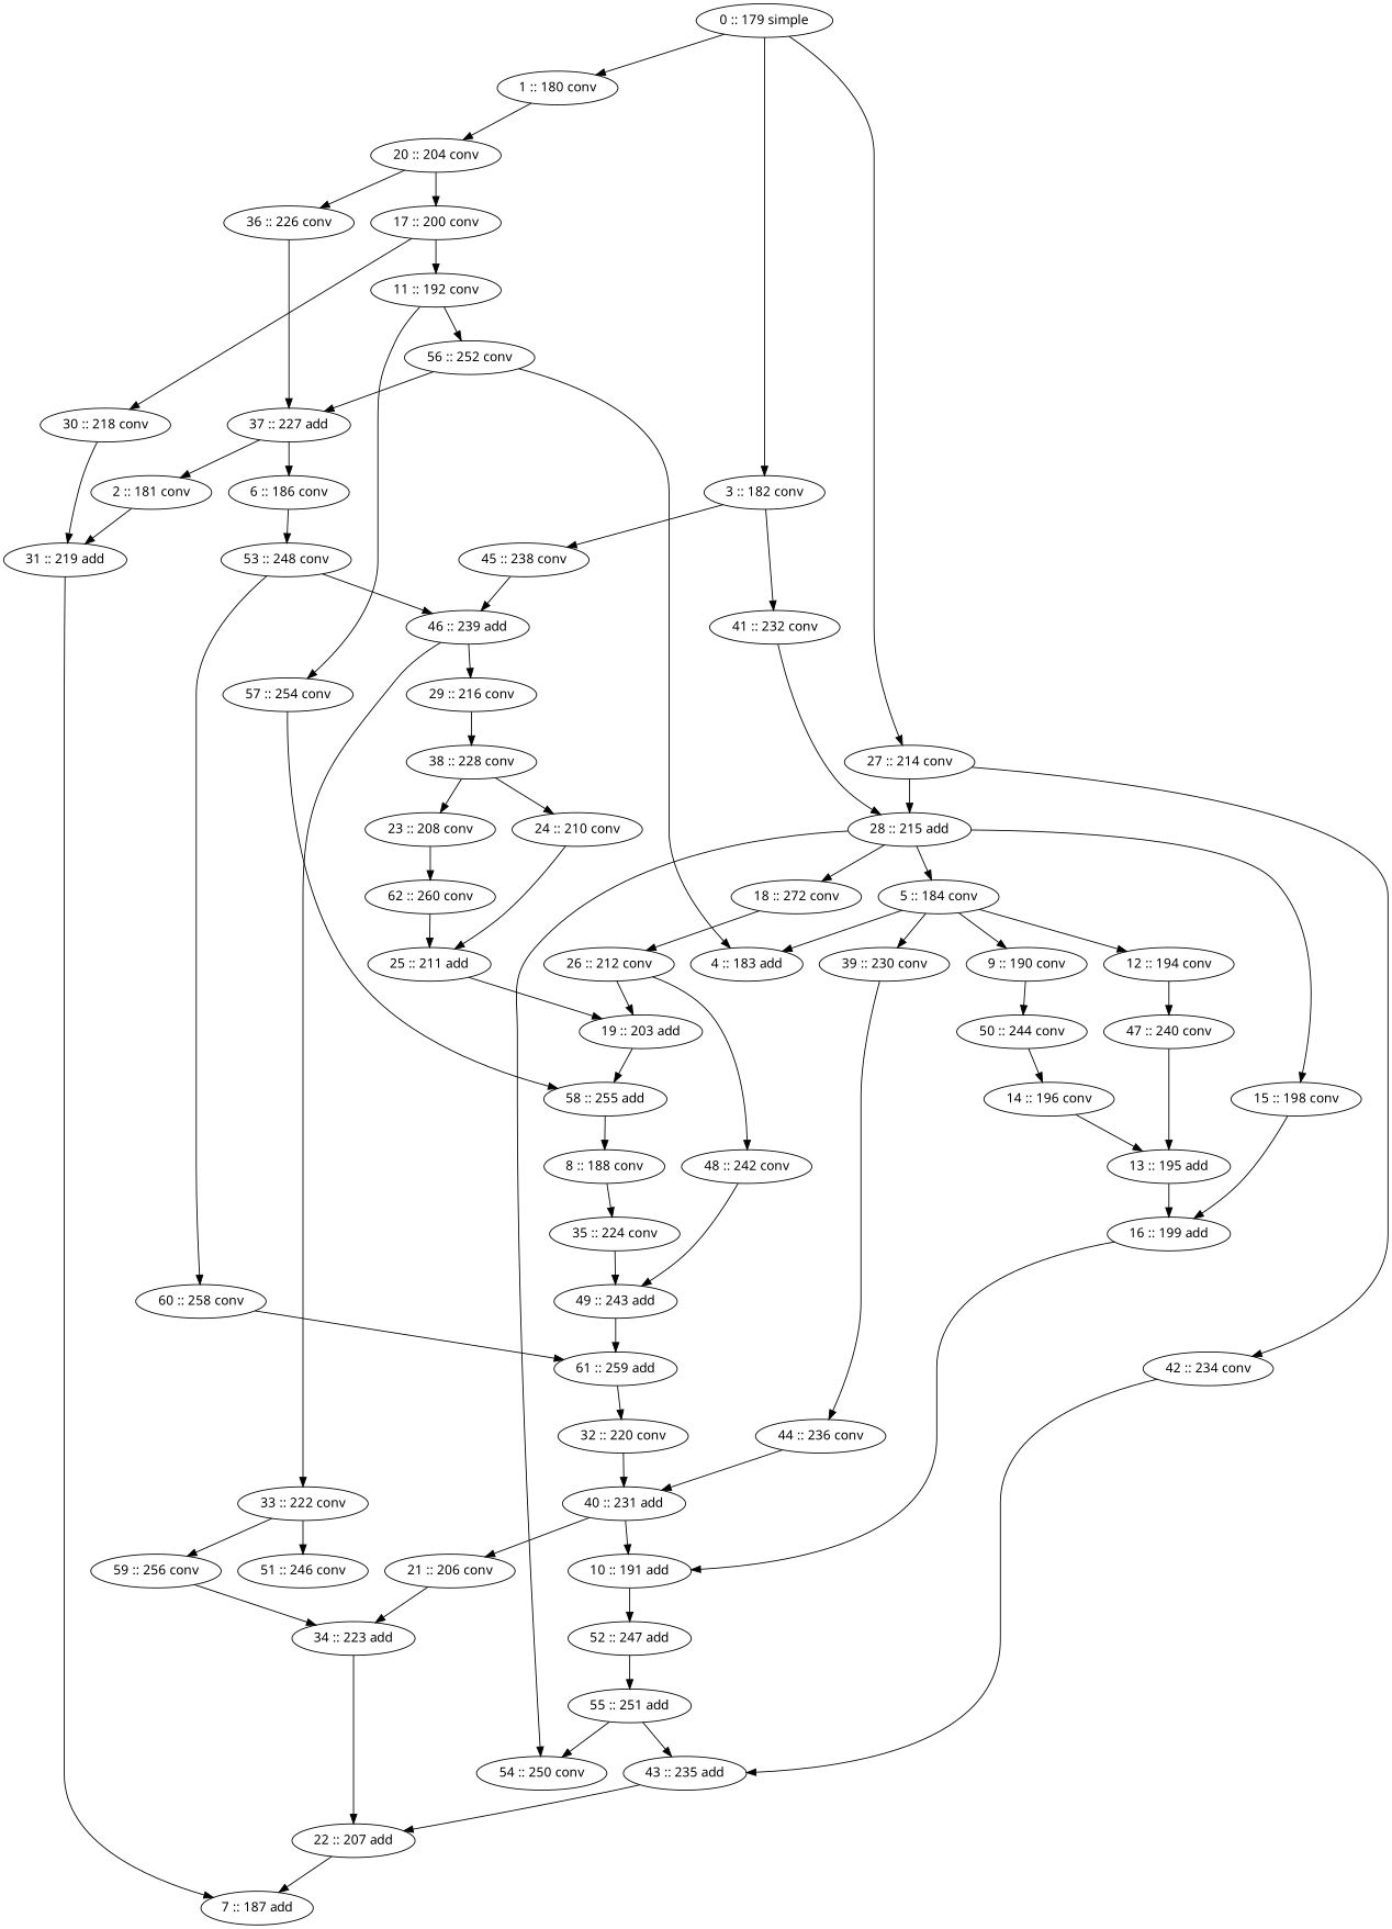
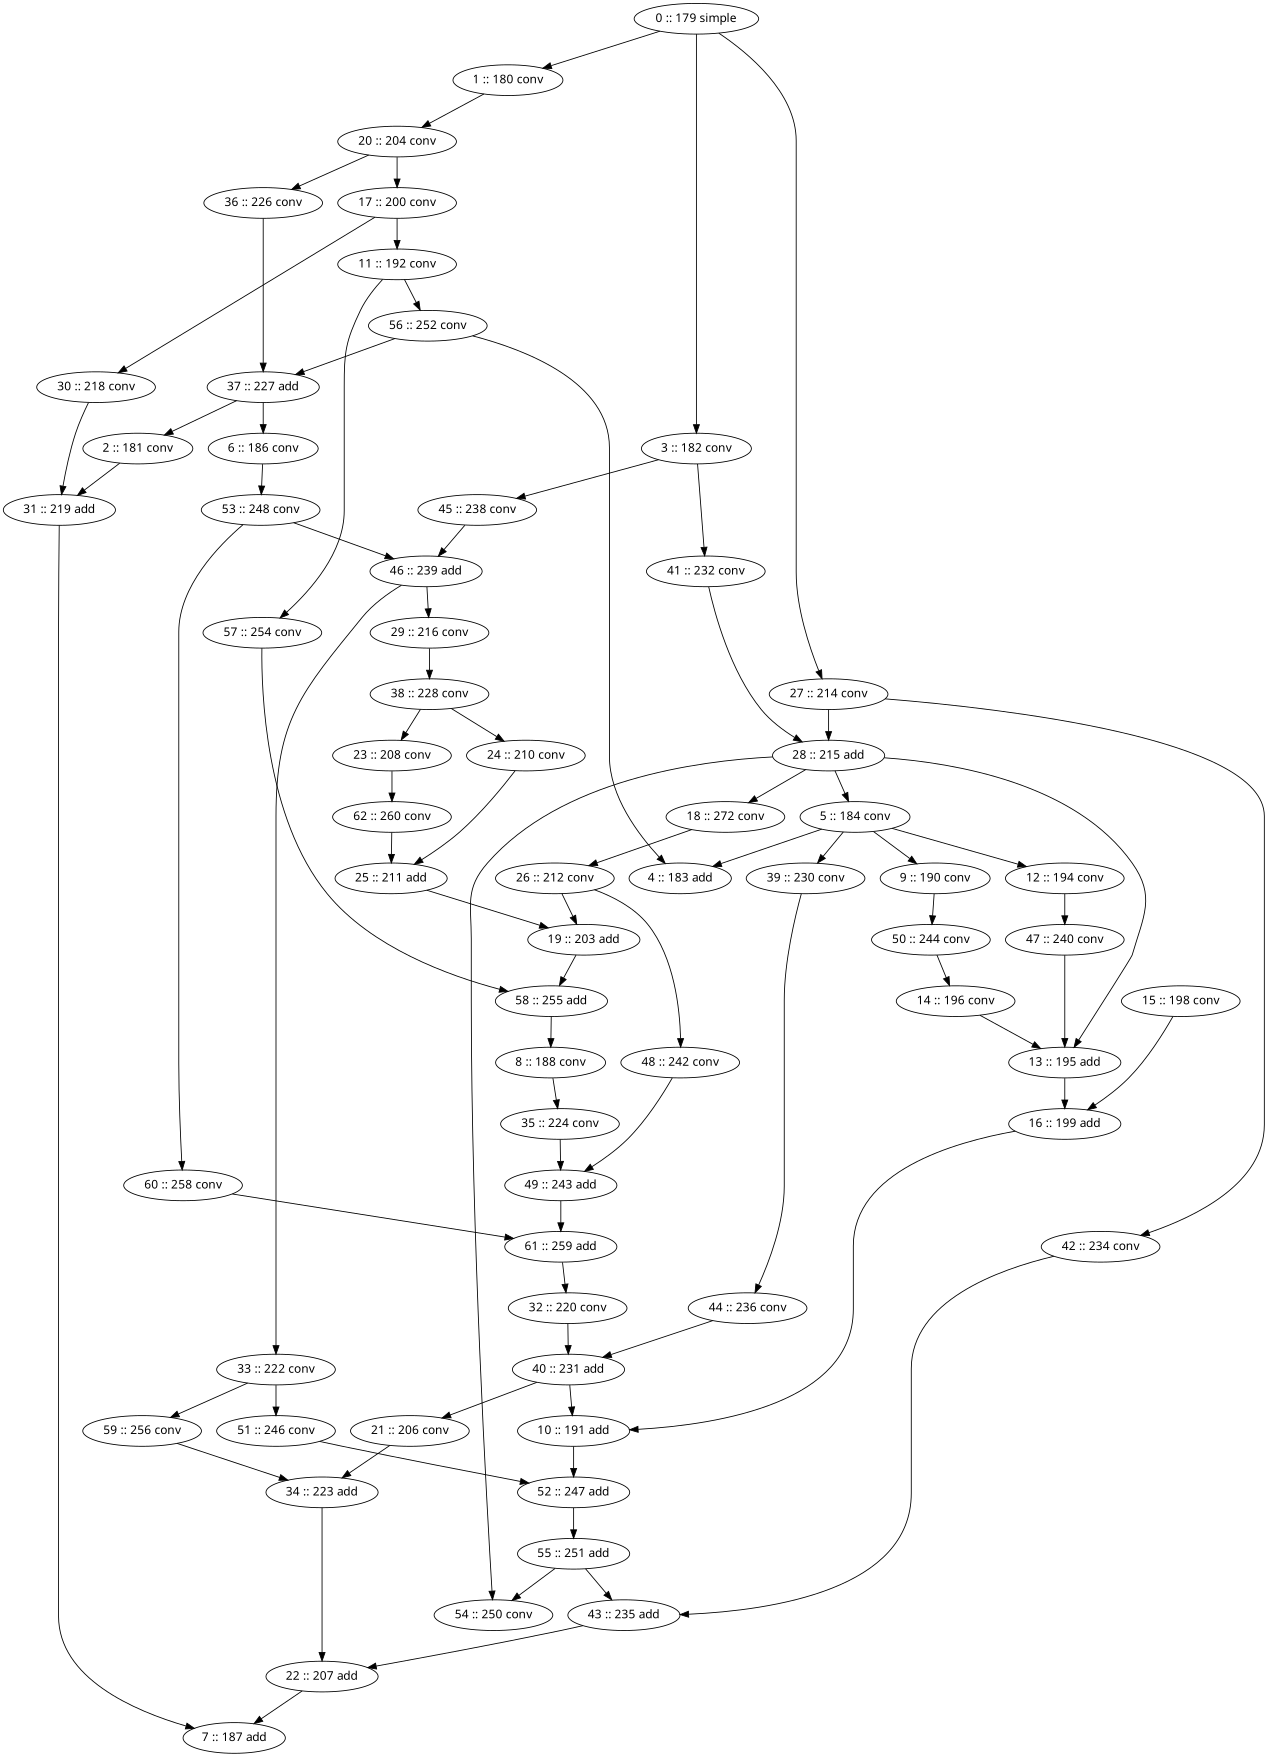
  digraph {
    fontname="Noto Sans"
    node [fontname="Noto Sans"]
    edge [fontname="Noto Sans"]
    n1 [label="0 :: 179 simple"]
    n2 [label="1 :: 180 conv"]
    n3 [label="3 :: 182 conv"]
    n4 [label="27 :: 214 conv"]
    n5 [label="20 :: 204 conv"]
    n6 [label="41 :: 232 conv"]
    n7 [label="45 :: 238 conv"]
    n8 [label="28 :: 215 add"]
    n9 [label="42 :: 234 conv"]
    n10 [label="17 :: 200 conv"]
    n11 [label="36 :: 226 conv"]
    n12 [label="2 :: 181 conv"]
    n13 [label="31 :: 219 add"]
    n14 [label="7 :: 187 add"]
    n15 [label="46 :: 239 add"]
    n16 [label="4 :: 183 add"]
    n17 [label="37 :: 227 add"]
    n18 [label="6 :: 186 conv"]
    n19 [label="5 :: 184 conv"]
    n20 [label="9 :: 190 conv"]
    n21 [label="12 :: 194 conv"]
    n22 [label="39 :: 230 conv"]
    n23 [label="50 :: 244 conv"]
    n24 [label="47 :: 240 conv"]
    n25 [label="44 :: 236 conv"]
    n26 [label="53 :: 248 conv"]
    n27 [label="60 :: 258 conv"]
    n28 [label="8 :: 188 conv"]
    n29 [label="35 :: 224 conv"]
    n30 [label="49 :: 243 add"]
    n31 [label="14 :: 196 conv"]
    n32 [label="10 :: 191 add"]
    n33 [label="52 :: 247 add"]
    n34 [label="55 :: 251 add"]
    n35 [label="11 :: 192 conv"]
    n36 [label="56 :: 252 conv"]
    n37 [label="57 :: 254 conv"]
    n38 [label="58 :: 255 add"]
    n39 [label="13 :: 195 add"]
    n40 [label="16 :: 199 add"]
    n41 [label="15 :: 198 conv"]
    n42 [label="30 :: 218 conv"]
    n43 [label="18 :: 272 conv"]
    n44 [label="26 :: 212 conv"]
    n45 [label="19 :: 203 add"]
    n46 [label="48 :: 242 conv"]
    n47 [label="21 :: 206 conv"]
    n48 [label="34 :: 223 add"]
    n49 [label="22 :: 207 add"]
    n50 [label="23 :: 208 conv"]
    n51 [label="62 :: 260 conv"]
    n52 [label="25 :: 211 add"]
    n53 [label="24 :: 210 conv"]
    n54 [label="54 :: 250 conv"]
    n55 [label="43 :: 235 add"]
    n56 [label="29 :: 216 conv"]
    n57 [label="38 :: 228 conv"]
    n58 [label="32 :: 220 conv"]
    n59 [label="40 :: 231 add"]
    n60 [label="33 :: 222 conv"]
    n61 [label="59 :: 256 conv"]
    n62 [label="51 :: 246 conv"]
    n63 [label="61 :: 259 add"]
    n1 -> n2
    n1 -> n3
    n1 -> n4
    n2 -> n5
    n3 -> n6
    n3 -> n7
    n4 -> n8
    n4 -> n9
    n5 -> n10
    n5 -> n11
    n6 -> n8
    n7 -> n15
    n8 -> n19
-   n8 -> n41
+   n8 -> n39
    n8 -> n43
    n8 -> n54
    n9 -> n55
    n10 -> n35
    n10 -> n42
    n11 -> n17
    n12 -> n13
    n13 -> n14
    n15 -> n56
    n15 -> n60
    n17 -> n12
    n17 -> n18
    n18 -> n26
    n19 -> n16
    n19 -> n20
    n19 -> n21
    n19 -> n22
    n20 -> n23
    n21 -> n24
    n22 -> n25
    n23 -> n31
    n24 -> n39
    n25 -> n59
    n26 -> n15
    n26 -> n27
    n27 -> n63
    n28 -> n29
    n29 -> n30
    n30 -> n63
    n31 -> n39
    n32 -> n33
    n33 -> n34
    n34 -> n54
    n34 -> n55
    n35 -> n36
    n35 -> n37
    n36 -> n16
    n36 -> n17
    n37 -> n38
    n38 -> n28
    n39 -> n40
    n40 -> n32
    n41 -> n40
    n42 -> n13
    n43 -> n44
    n44 -> n45
    n44 -> n46
    n45 -> n38
    n46 -> n30
    n47 -> n48
    n48 -> n49
    n49 -> n14
    n50 -> n51
    n51 -> n52
    n52 -> n45
    n53 -> n52
    n55 -> n49
    n56 -> n57
    n57 -> n50
    n57 -> n53
    n58 -> n59
    n59 -> n32
    n59 -> n47
    n60 -> n61
    n60 -> n62
    n61 -> n48
+   n62 -> n33
    n63 -> n58
  }
